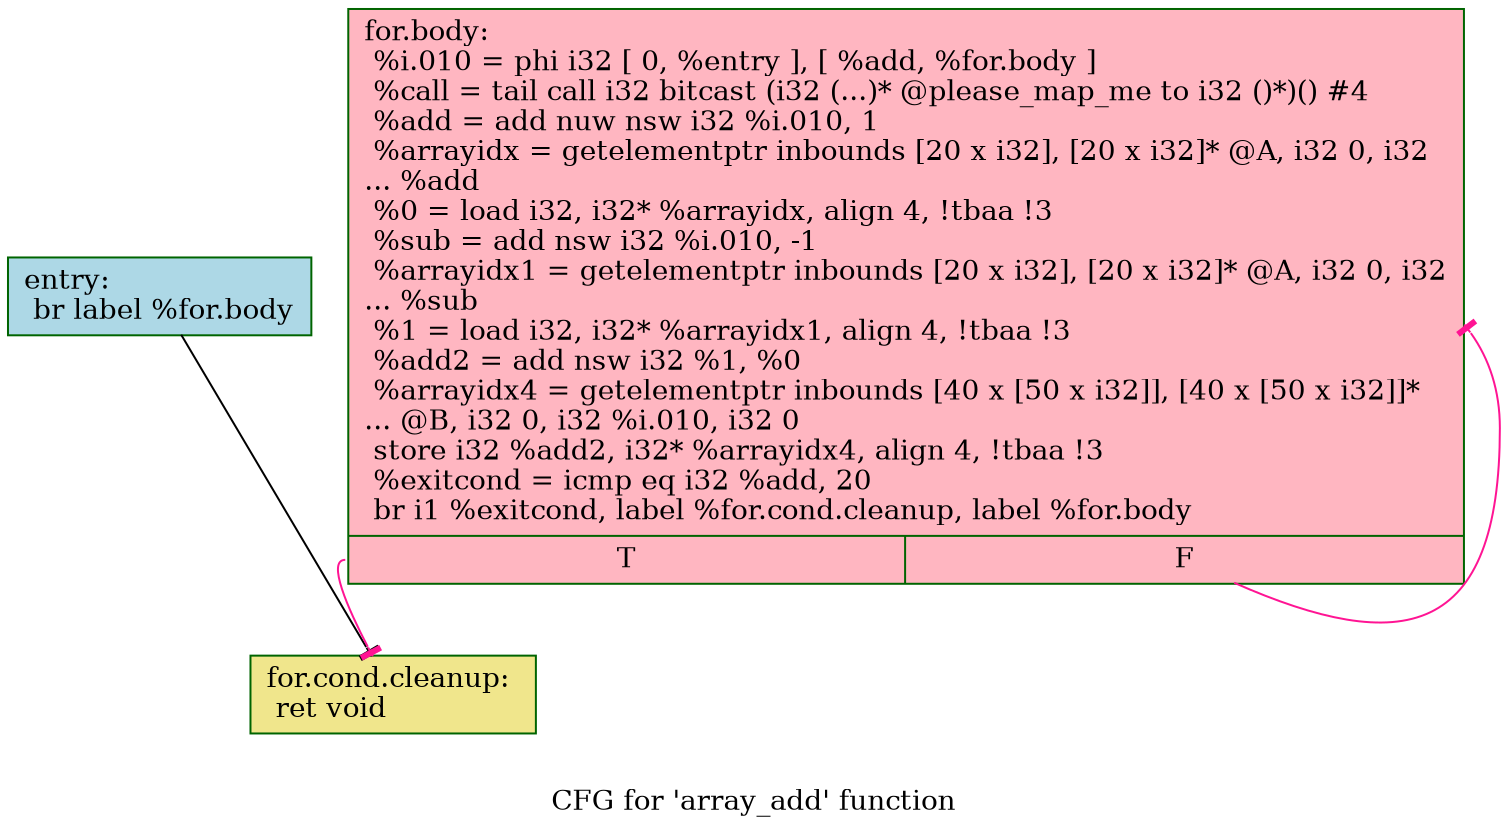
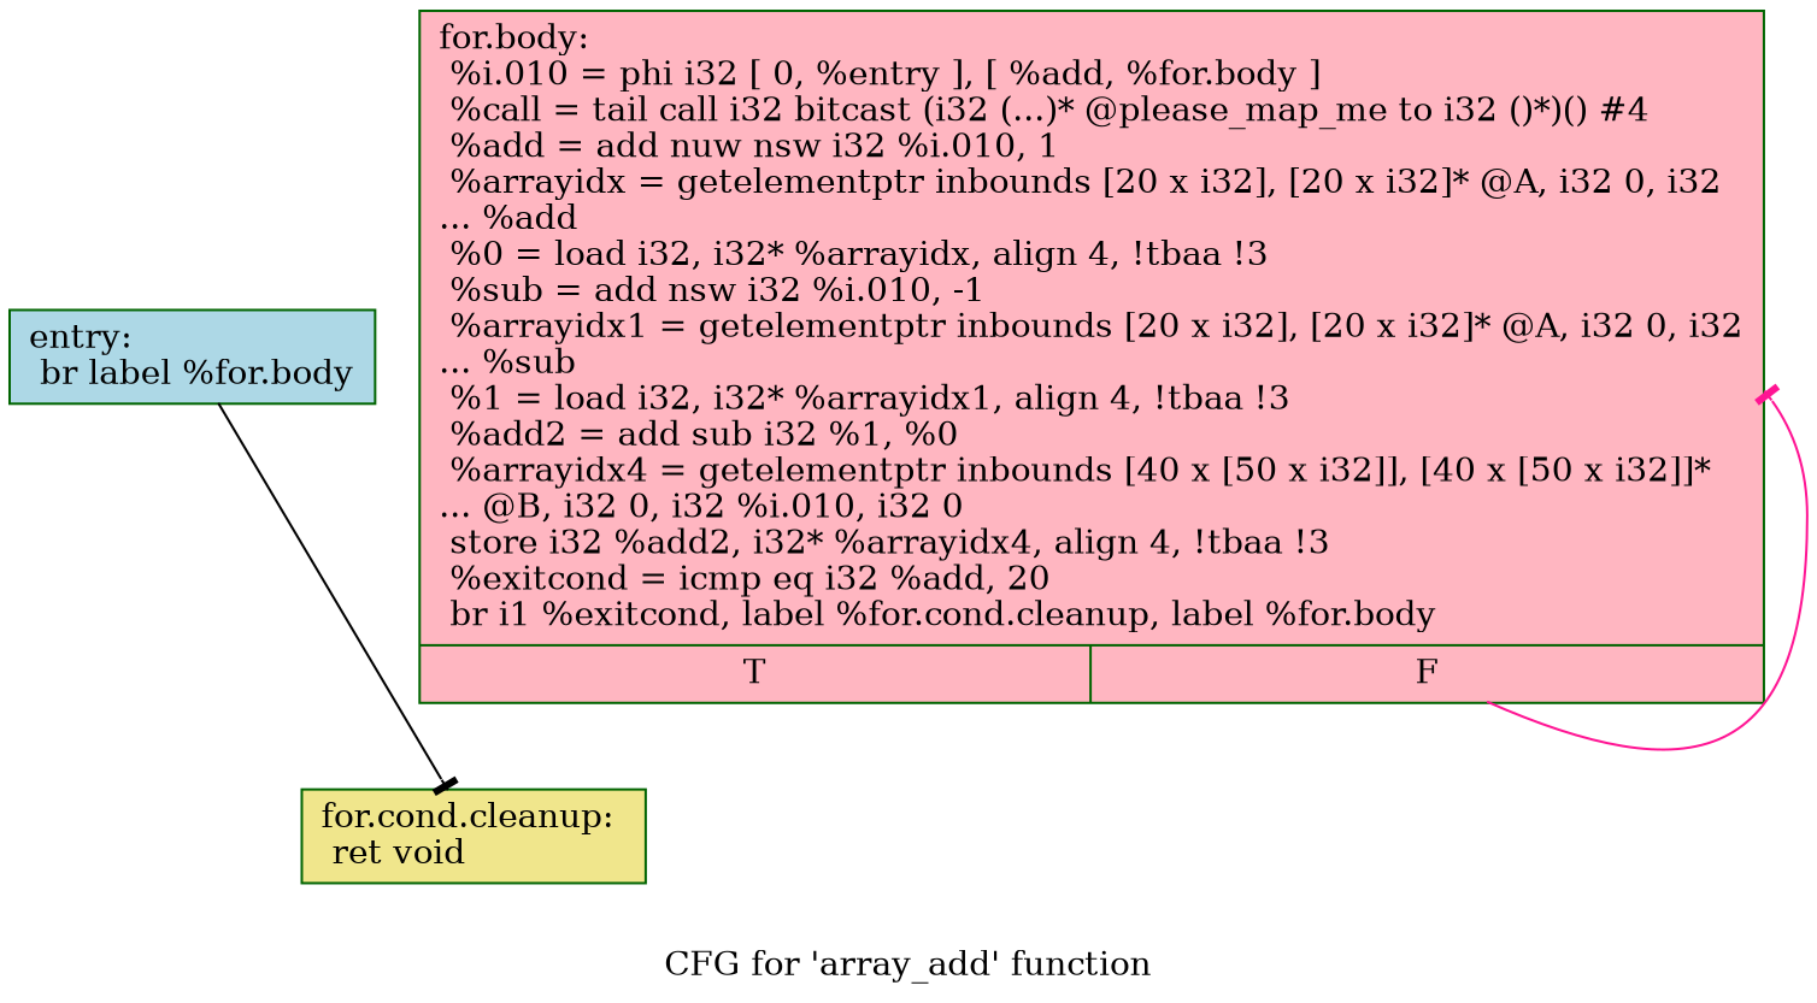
  digraph {
    label="CFG for 'array_add' function"
    node [color=darkgreen shape=record style=filled]
    edge [arrowhead=tee color=deeppink]
    n1 [fillcolor=lightblue label="{entry:\l  br label %for.body\l}"]
    n2 [fillcolor=khaki label="{for.cond.cleanup:                                 \l  ret void\l}"]
-   n3 [fillcolor=lightpink label="{for.body:                                         \l  %i.010 = phi i32 [ 0, %entry ], [ %add, %for.body ]\l  %call = tail call i32 bitcast (i32 (...)* @please_map_me to i32 ()*)() #4\l  %add = add nuw nsw i32 %i.010, 1\l  %arrayidx = getelementptr inbounds [20 x i32], [20 x i32]* @A, i32 0, i32\l... %add\l  %0 = load i32, i32* %arrayidx, align 4, !tbaa !3\l  %sub = add nsw i32 %i.010, -1\l  %arrayidx1 = getelementptr inbounds [20 x i32], [20 x i32]* @A, i32 0, i32\l... %sub\l  %1 = load i32, i32* %arrayidx1, align 4, !tbaa !3\l  %add2 = add nsw i32 %1, %0\l  %arrayidx4 = getelementptr inbounds [40 x [50 x i32]], [40 x [50 x i32]]*\l... @B, i32 0, i32 %i.010, i32 0\l  store i32 %add2, i32* %arrayidx4, align 4, !tbaa !3\l  %exitcond = icmp eq i32 %add, 20\l  br i1 %exitcond, label %for.cond.cleanup, label %for.body\l|{<s0>T|<s1>F}}"]
+   n3 [fillcolor=lightpink label="{for.body:                                         \l  %i.010 = phi i32 [ 0, %entry ], [ %add, %for.body ]\l  %call = tail call i32 bitcast (i32 (...)* @please_map_me to i32 ()*)() #4\l  %add = add nuw nsw i32 %i.010, 1\l  %arrayidx = getelementptr inbounds [20 x i32], [20 x i32]* @A, i32 0, i32\l... %add\l  %0 = load i32, i32* %arrayidx, align 4, !tbaa !3\l  %sub = add nsw i32 %i.010, -1\l  %arrayidx1 = getelementptr inbounds [20 x i32], [20 x i32]* @A, i32 0, i32\l... %sub\l  %1 = load i32, i32* %arrayidx1, align 4, !tbaa !3\l  %add2 = add sub i32 %1, %0\l  %arrayidx4 = getelementptr inbounds [40 x [50 x i32]], [40 x [50 x i32]]*\l... @B, i32 0, i32 %i.010, i32 0\l  store i32 %add2, i32* %arrayidx4, align 4, !tbaa !3\l  %exitcond = icmp eq i32 %add, 20\l  br i1 %exitcond, label %for.cond.cleanup, label %for.body\l|{<s0>T|<s1>F}}"]
    n1 -> n2 [color=black]
-   n3 -> n2 [tailport=s0]
    n3 -> n3 [tailport=s1]
  }
